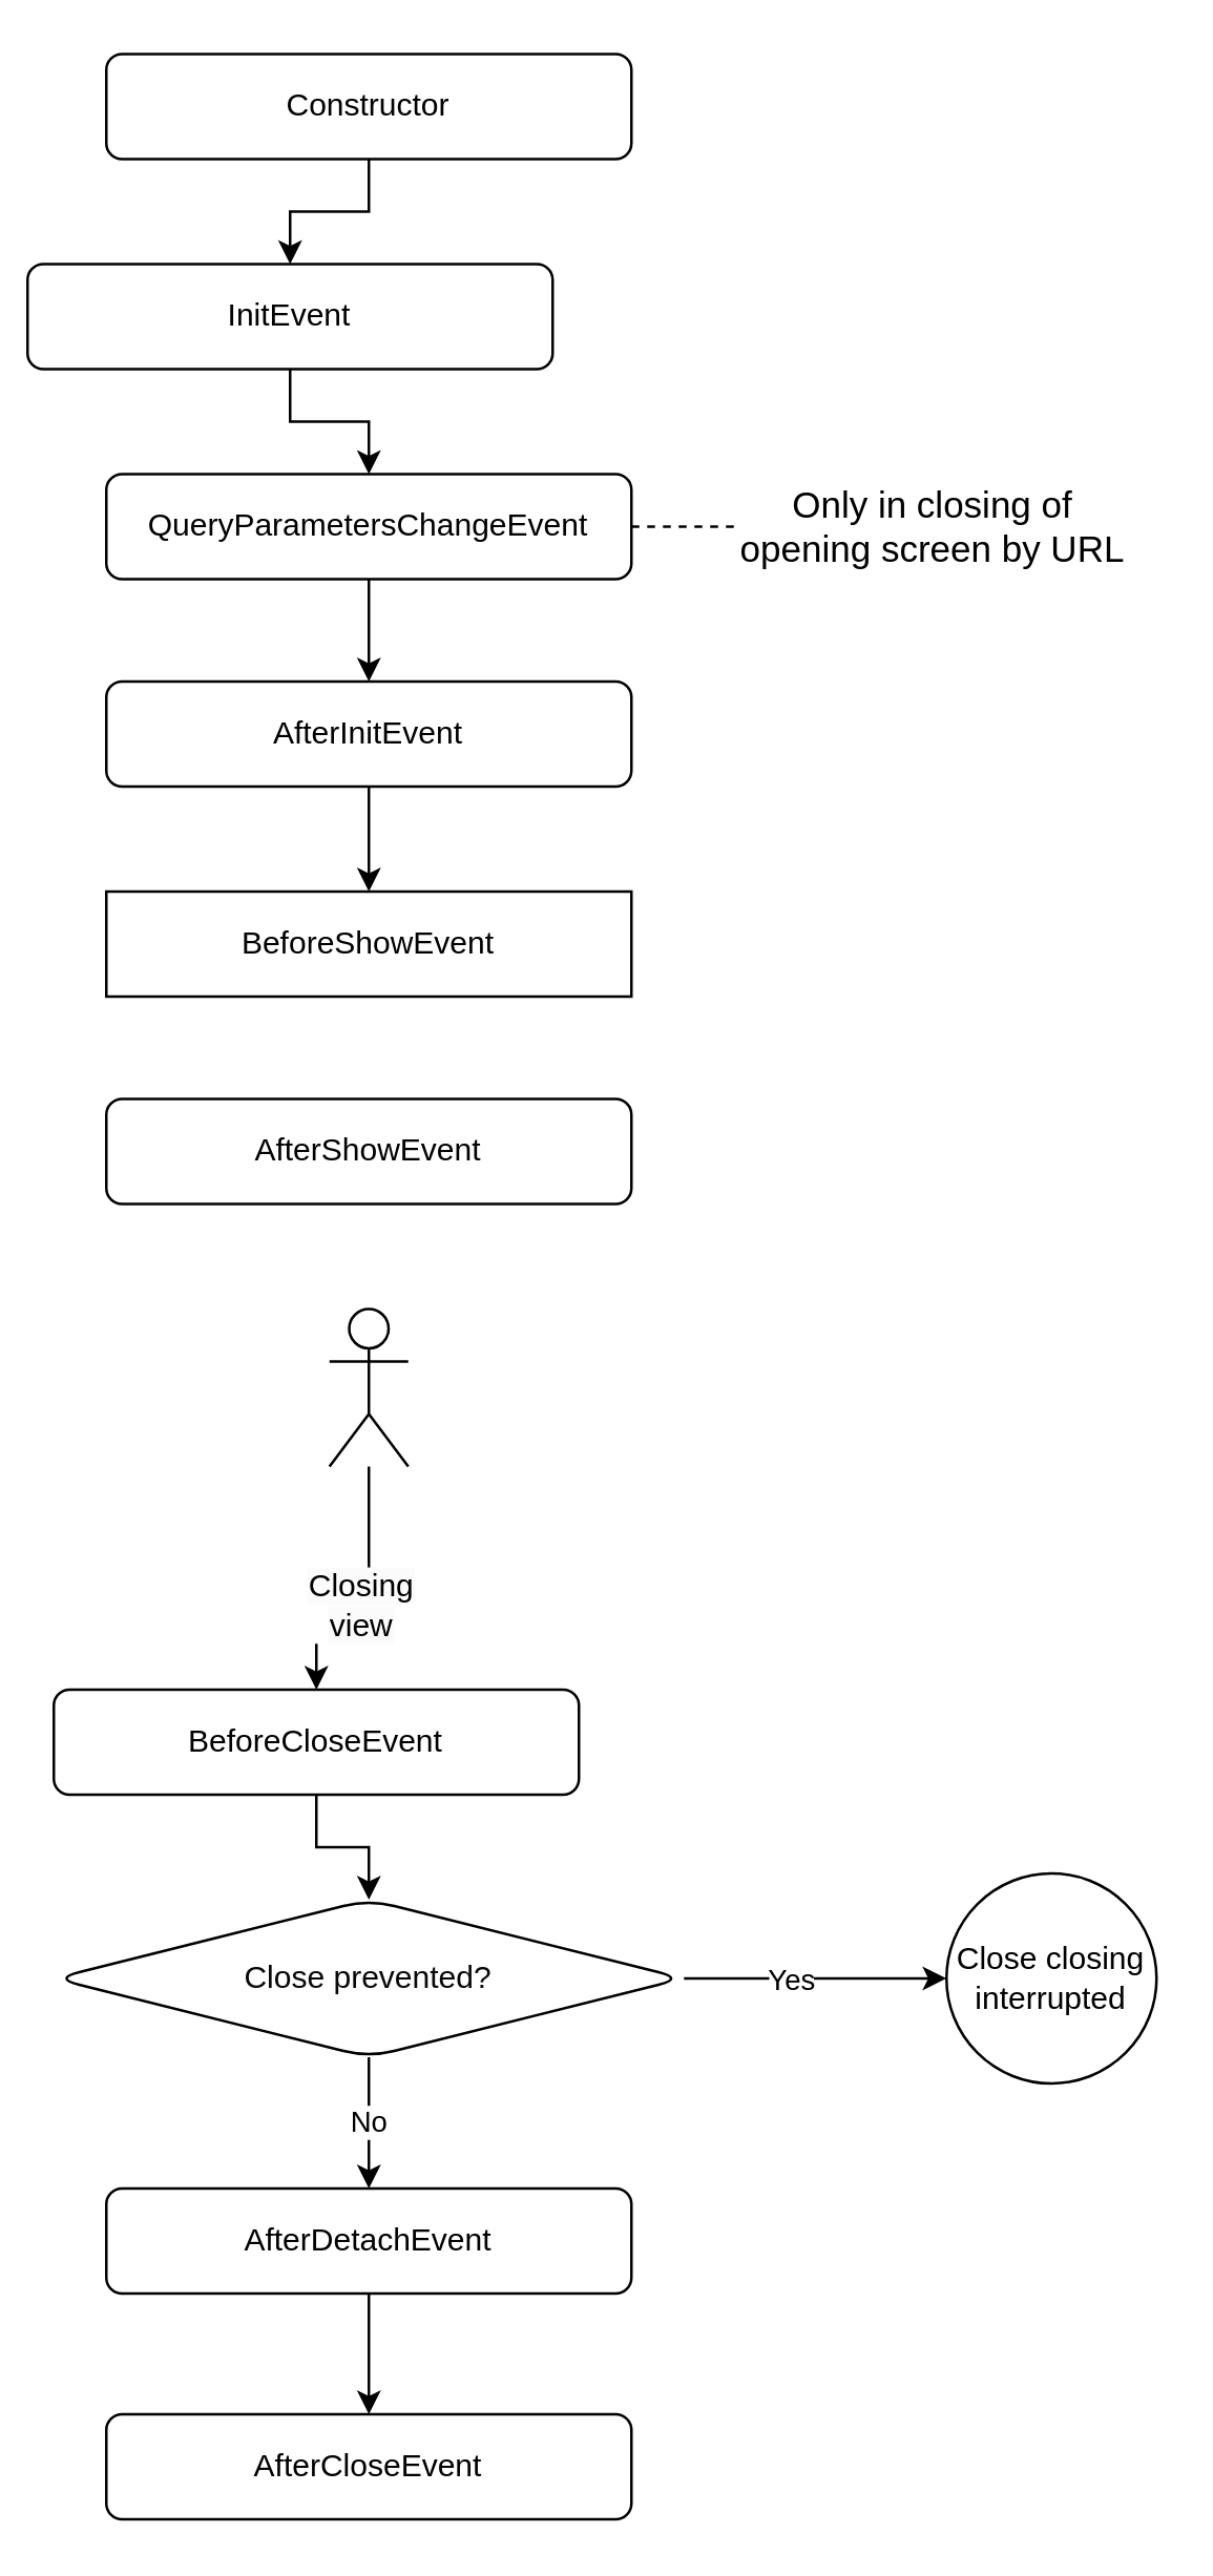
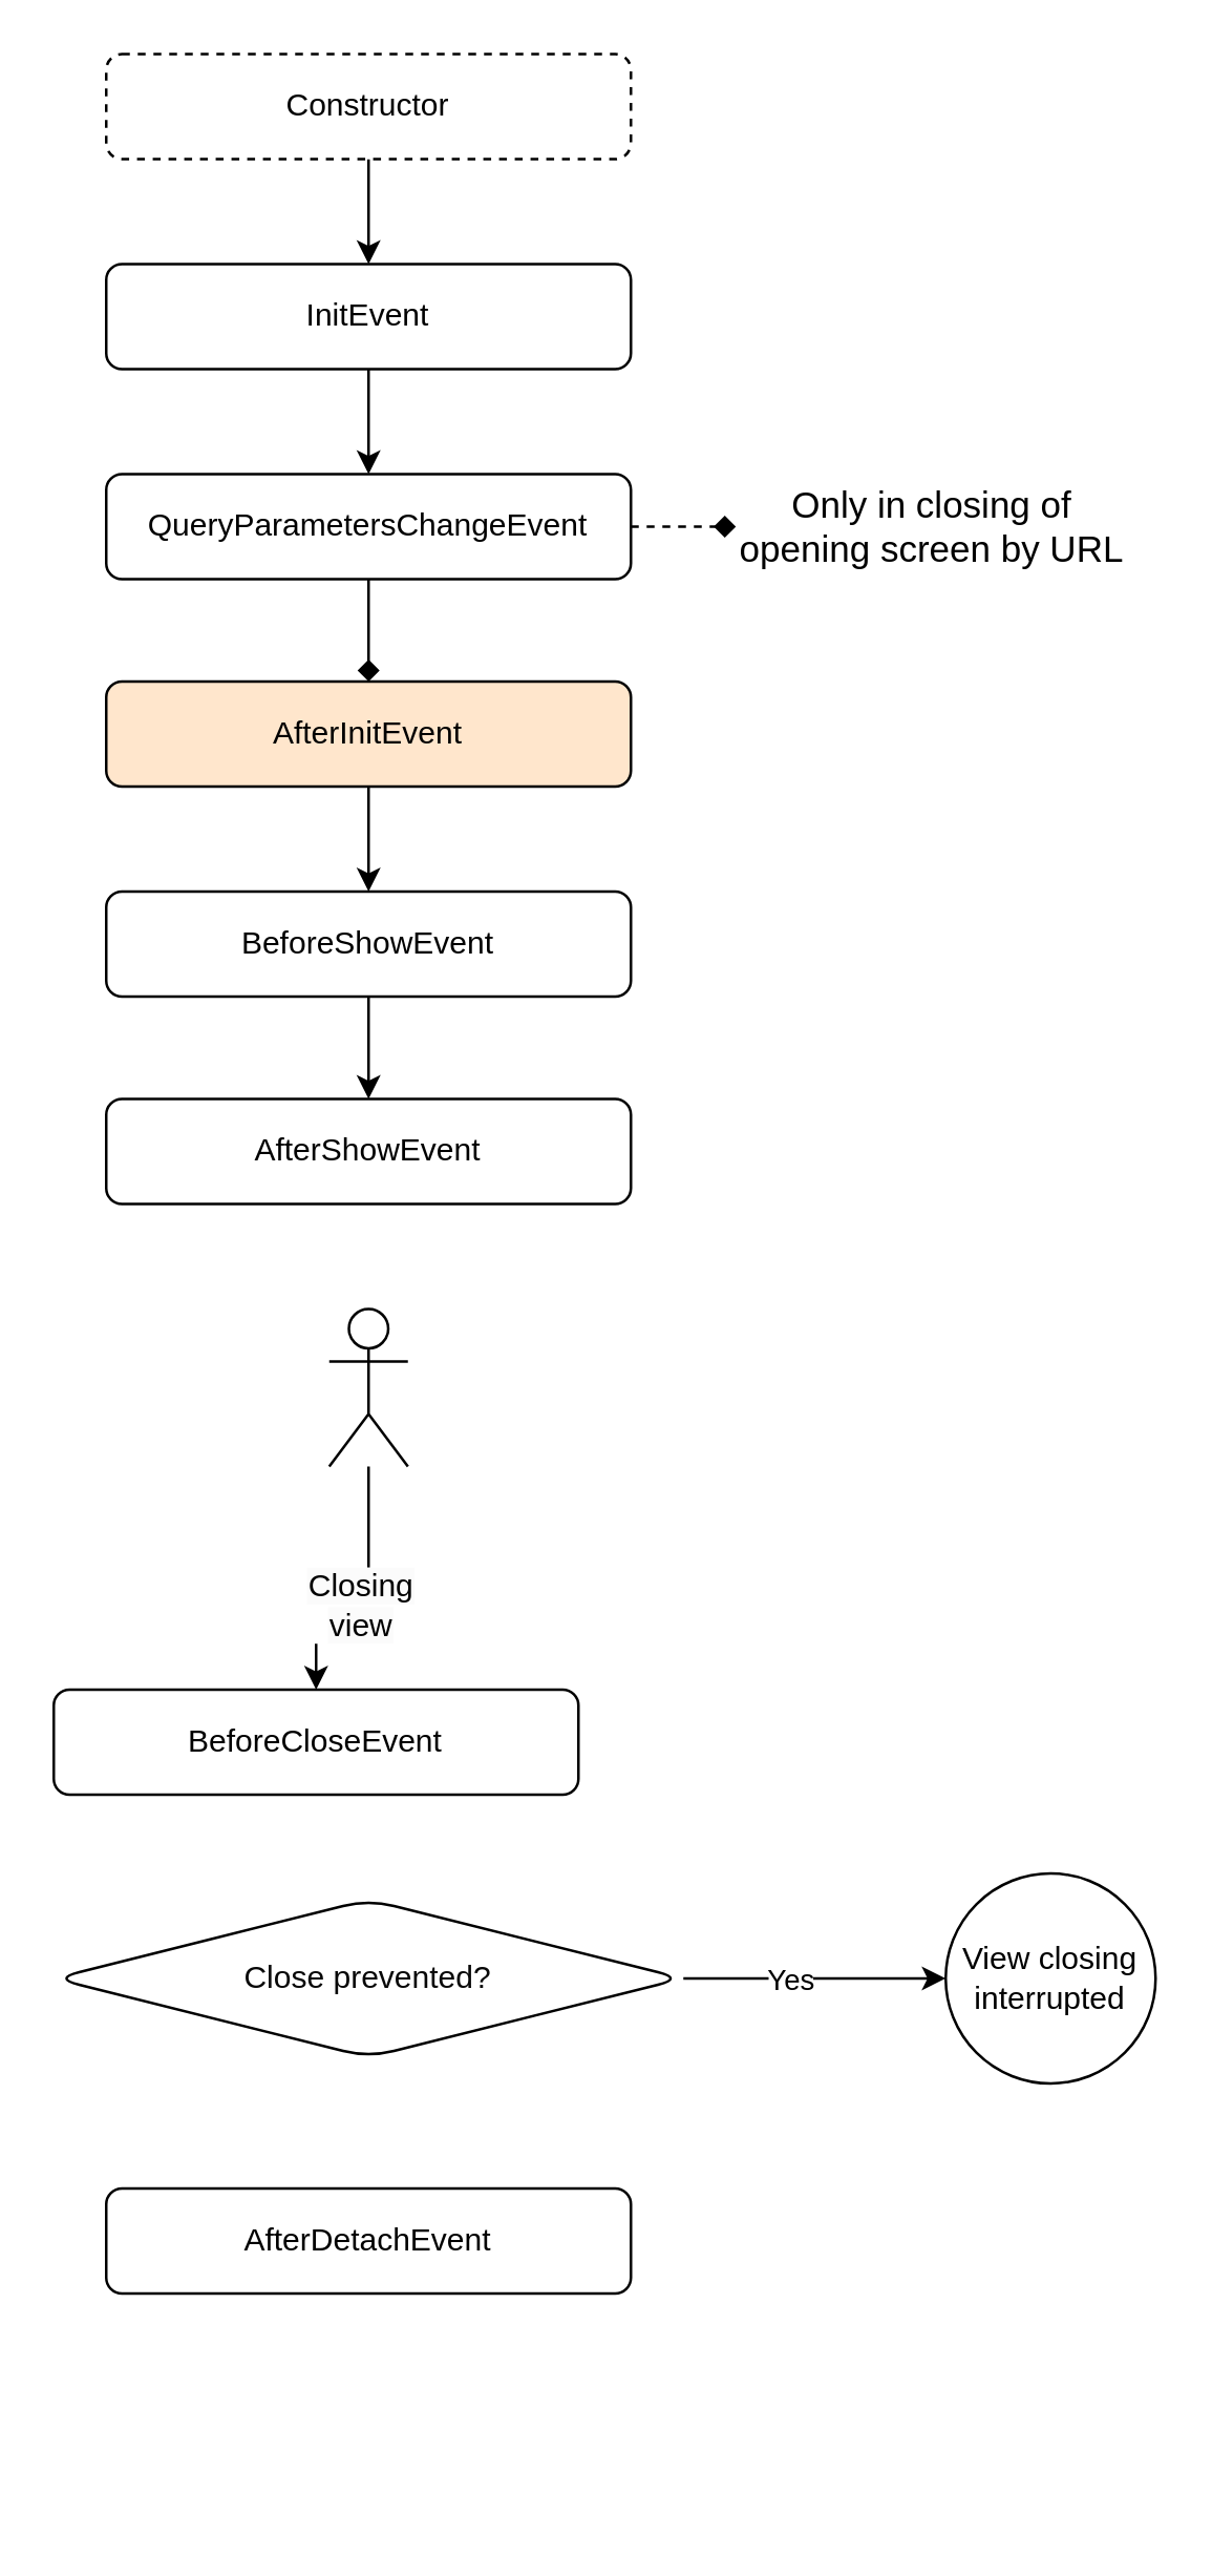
  <mxCell id="0" />
  <mxCell id="1" parent="0" />
  <mxCell id="2" value="" style="edgeStyle=orthogonalEdgeStyle;rounded=0;orthogonalLoop=1;jettySize=auto;html=1;" parent="1" source="3" target="5" edge="1"><mxGeometry relative="1" as="geometry" /></mxCell>
- <mxCell id="3" value="Constructor" style="rounded=1;whiteSpace=wrap;html=1;fontSize=12;glass=0;strokeWidth=1;shadow=0;" parent="1" vertex="1"><mxGeometry x="40" y="20" width="200" height="40" as="geometry" /></mxCell>
+ <mxCell id="3" value="Constructor" style="rounded=1;whiteSpace=wrap;html=1;fontSize=12;glass=0;strokeWidth=1;shadow=0;dashed=1;" parent="1" vertex="1"><mxGeometry x="40" y="20" width="200" height="40" as="geometry" /></mxCell>
  <mxCell id="4" value="" style="edgeStyle=orthogonalEdgeStyle;rounded=0;orthogonalLoop=1;jettySize=auto;html=1;" parent="1" source="5" target="7" edge="1"><mxGeometry relative="1" as="geometry" /></mxCell>
- <mxCell id="5" value="InitEvent" style="rounded=1;whiteSpace=wrap;html=1;" parent="1" vertex="1"><mxGeometry x="10" y="100" width="200" height="40" as="geometry" /></mxCell>
- <mxCell id="6" style="edgeStyle=orthogonalEdgeStyle;rounded=0;orthogonalLoop=1;jettySize=auto;html=1;entryX=0.5;entryY=0;entryDx=0;entryDy=0;" edge="1" parent="1" source="7" target="26"><mxGeometry relative="1" as="geometry" /></mxCell>
+ <mxCell id="5" value="InitEvent" style="rounded=1;whiteSpace=wrap;html=1;" parent="1" vertex="1"><mxGeometry x="40" y="100" width="200" height="40" as="geometry" /></mxCell>
+ <mxCell id="6" style="edgeStyle=orthogonalEdgeStyle;rounded=0;orthogonalLoop=1;jettySize=auto;html=1;entryX=0.5;entryY=0;entryDx=0;entryDy=0;endArrow=diamond;" edge="1" parent="1" source="7" target="26"><mxGeometry relative="1" as="geometry" /></mxCell>
  <mxCell id="7" value="QueryParametersChangeEvent" style="whiteSpace=wrap;html=1;rounded=1;" parent="1" vertex="1"><mxGeometry x="40" y="180" width="200" height="40" as="geometry" /></mxCell>
- <mxCell id="9" value="BeforeShowEvent" style="whiteSpace=wrap;html=1;rounded=0;" parent="1" vertex="1"><mxGeometry x="40" y="339" width="200" height="40" as="geometry" /></mxCell>
+ <mxCell id="8" style="edgeStyle=orthogonalEdgeStyle;rounded=0;orthogonalLoop=1;jettySize=auto;html=1;entryX=0.5;entryY=0;entryDx=0;entryDy=0;" parent="1" source="9" target="10" edge="1"><mxGeometry relative="1" as="geometry" /></mxCell>
+ <mxCell id="9" value="BeforeShowEvent" style="whiteSpace=wrap;html=1;rounded=1;" parent="1" vertex="1"><mxGeometry x="40" y="339" width="200" height="40" as="geometry" /></mxCell>
  <mxCell id="10" value="&lt;span style=&quot;background-color: rgb(255, 255, 255);&quot;&gt;AfterShowEvent&lt;/span&gt;" style="whiteSpace=wrap;html=1;rounded=1;" parent="1" vertex="1"><mxGeometry x="40" y="418" width="200" height="40" as="geometry" /></mxCell>
  <mxCell id="11" style="edgeStyle=orthogonalEdgeStyle;rounded=0;orthogonalLoop=1;jettySize=auto;html=1;entryX=0.5;entryY=0;entryDx=0;entryDy=0;" parent="1" source="13" target="15" edge="1"><mxGeometry relative="1" as="geometry"><mxPoint x="140" y="658" as="targetPoint" /></mxGeometry></mxCell>
  <mxCell id="12" value="&lt;span style=&quot;font-size: 12px; text-wrap: wrap; background-color: rgb(251, 251, 251);&quot;&gt;Closing view&lt;/span&gt;" style="edgeLabel;html=1;align=center;verticalAlign=middle;resizable=0;points=[];" parent="11" vertex="1" connectable="0"><mxGeometry x="-0.162" y="2" relative="1" as="geometry"><mxPoint x="-2" y="8" as="offset" /></mxGeometry></mxCell>
  <mxCell id="13" value="" style="shape=umlActor;verticalLabelPosition=bottom;verticalAlign=top;html=1;outlineConnect=0;" parent="1" vertex="1"><mxGeometry x="125" y="498" width="30" height="60" as="geometry" /></mxCell>
- <mxCell id="14" style="edgeStyle=orthogonalEdgeStyle;rounded=0;orthogonalLoop=1;jettySize=auto;html=1;entryX=0.5;entryY=0;entryDx=0;entryDy=0;" parent="1" source="15" target="21" edge="1"><mxGeometry relative="1" as="geometry" /></mxCell>
  <mxCell id="15" value="BeforeCloseEvent" style="whiteSpace=wrap;html=1;rounded=1;" parent="1" vertex="1"><mxGeometry x="20" y="643" width="200" height="40" as="geometry" /></mxCell>
- <mxCell id="16" style="edgeStyle=orthogonalEdgeStyle;rounded=0;orthogonalLoop=1;jettySize=auto;html=1;entryX=0.5;entryY=0;entryDx=0;entryDy=0;" edge="1" parent="1" source="17" target="27"><mxGeometry relative="1" as="geometry" /></mxCell>
  <mxCell id="17" value="AfterDetachEvent" style="whiteSpace=wrap;html=1;rounded=1;" parent="1" vertex="1"><mxGeometry x="40" y="833" width="200" height="40" as="geometry" /></mxCell>
- <mxCell id="18" value="No" style="edgeStyle=orthogonalEdgeStyle;rounded=0;orthogonalLoop=1;jettySize=auto;html=1;entryX=0.5;entryY=0;entryDx=0;entryDy=0;" parent="1" source="21" target="17" edge="1"><mxGeometry relative="1" as="geometry" /></mxCell>
  <mxCell id="19" style="edgeStyle=orthogonalEdgeStyle;rounded=0;orthogonalLoop=1;jettySize=auto;html=1;entryX=0;entryY=0.5;entryDx=0;entryDy=0;" parent="1" source="21" target="22" edge="1"><mxGeometry relative="1" as="geometry" /></mxCell>
  <mxCell id="20" value="Yes" style="edgeLabel;html=1;align=center;verticalAlign=middle;resizable=0;points=[];" parent="19" vertex="1" connectable="0"><mxGeometry x="-0.02" y="-1" relative="1" as="geometry"><mxPoint x="-9" y="-1" as="offset" /></mxGeometry></mxCell>
  <mxCell id="21" value="&lt;div style=&quot;background-color:#ffffff;color:#080808&quot;&gt;&lt;pre style=&quot;&quot;&gt;&lt;font style=&quot;font-size: 12px;&quot; face=&quot;Helvetica&quot;&gt;Close prevented?&lt;/font&gt;&lt;/pre&gt;&lt;/div&gt;" style="rhombus;whiteSpace=wrap;html=1;rounded=1;" parent="1" vertex="1"><mxGeometry x="20" y="723" width="240" height="60" as="geometry" /></mxCell>
- <mxCell id="22" value="Close closing interrupted" style="ellipse;whiteSpace=wrap;html=1;rounded=1;" parent="1" vertex="1"><mxGeometry x="360" y="713" width="80" height="80" as="geometry" /></mxCell>
- <mxCell id="23" value="" style="endArrow=none;dashed=1;html=1;rounded=0;exitX=1;exitY=0.5;exitDx=0;exitDy=0;entryX=0;entryY=0.5;entryDx=0;entryDy=0;" parent="1" source="7" target="24" edge="1"><mxGeometry width="50" height="50" relative="1" as="geometry"><mxPoint x="370" y="239" as="sourcePoint" /><mxPoint x="330" y="209" as="targetPoint" /></mxGeometry></mxCell>
+ <mxCell id="22" value="View closing interrupted" style="ellipse;whiteSpace=wrap;html=1;rounded=1;" parent="1" vertex="1"><mxGeometry x="360" y="713" width="80" height="80" as="geometry" /></mxCell>
+ <mxCell id="23" value="" style="endArrow=diamond;dashed=1;html=1;rounded=0;exitX=1;exitY=0.5;exitDx=0;exitDy=0;entryX=0;entryY=0.5;entryDx=0;entryDy=0;" parent="1" source="7" target="24" edge="1"><mxGeometry width="50" height="50" relative="1" as="geometry"><mxPoint x="370" y="239" as="sourcePoint" /><mxPoint x="330" y="209" as="targetPoint" /></mxGeometry></mxCell>
  <mxCell id="24" value="&lt;span style=&quot;&quot;&gt;Only in closing of opening screen by URL&lt;/span&gt;" style="text;html=1;align=center;verticalAlign=middle;whiteSpace=wrap;rounded=0;fontSize=14;labelBackgroundColor=none;" parent="1" vertex="1"><mxGeometry x="280" y="168" width="150" height="64" as="geometry" /></mxCell>
  <mxCell id="25" style="edgeStyle=orthogonalEdgeStyle;rounded=0;orthogonalLoop=1;jettySize=auto;html=1;entryX=0.5;entryY=0;entryDx=0;entryDy=0;" edge="1" parent="1" source="26" target="9"><mxGeometry relative="1" as="geometry" /></mxCell>
- <mxCell id="26" value="AfterInitEvent" style="rounded=1;whiteSpace=wrap;html=1;" vertex="1" parent="1"><mxGeometry x="40" y="259" width="200" height="40" as="geometry" /></mxCell>
- <mxCell id="27" value="AfterCloseEvent" style="whiteSpace=wrap;html=1;rounded=1;" vertex="1" parent="1"><mxGeometry x="40" y="919" width="200" height="40" as="geometry" /></mxCell>
+ <mxCell id="26" value="AfterInitEvent" style="rounded=1;whiteSpace=wrap;html=1;fillColor=#ffe6cc;" vertex="1" parent="1"><mxGeometry x="40" y="259" width="200" height="40" as="geometry" /></mxCell>
